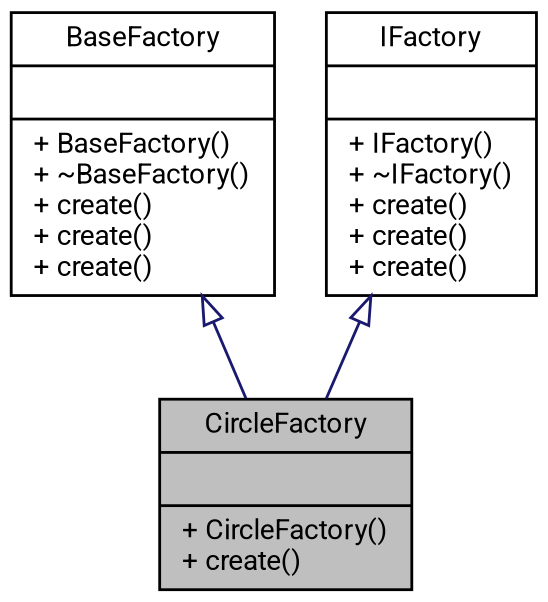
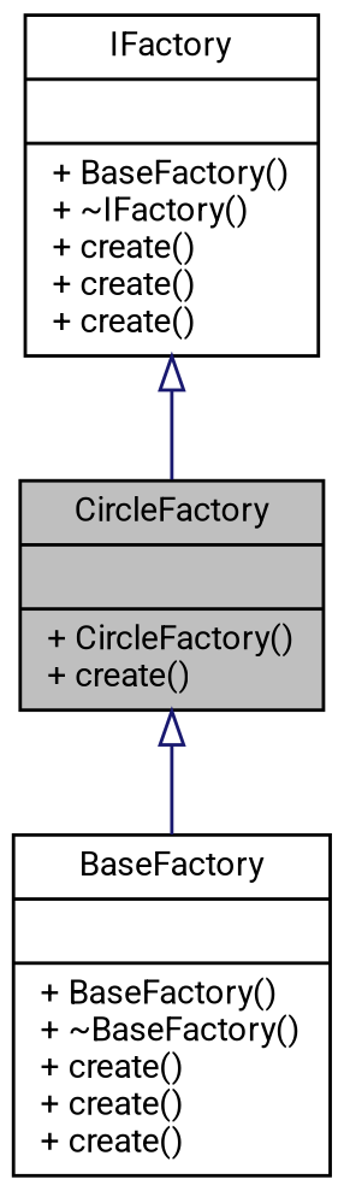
  digraph {
    fontname=Roboto
    node [color=black fillcolor=white fontname=Roboto fontsize=10 shape=record style=filled]
    edge [arrowtail=onormal color=midnightblue dir=back fontname=Roboto fontsize=10 labelfontname=Helvetica labelfontsize=10 style=solid]
    n1 [fillcolor=grey75 fontcolor=black height=0.2 label="{CircleFactory\n||+ CircleFactory()\l+ create()\l}" width=0.4]
    n2 [height=0.2 label="{BaseFactory\n||+ BaseFactory()\l+ ~BaseFactory()\l+ create()\l+ create()\l+ create()\l}" width=0.4]
-   n3 [height=0.2 label="{IFactory\n||+ IFactory()\l+ ~IFactory()\l+ create()\l+ create()\l+ create()\l}" width=0.4]
-   n2 -> n1
+   n3 [height=0.2 label="{IFactory\n||+ BaseFactory()\l+ ~IFactory()\l+ create()\l+ create()\l+ create()\l}" width=0.4]
+   n1 -> n2
    n3 -> n1
  }
